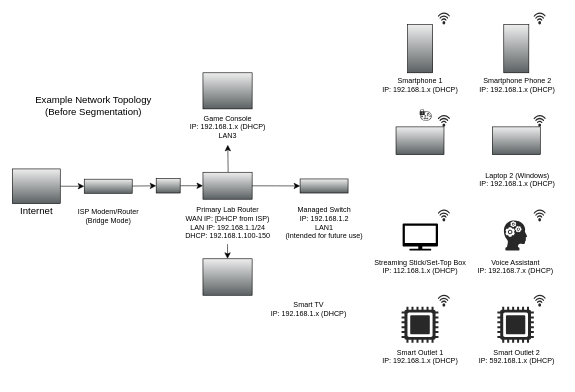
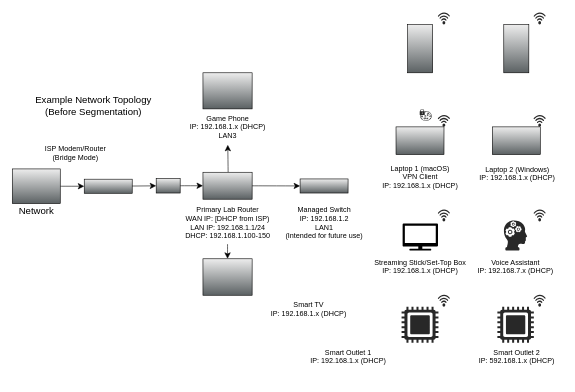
  <mxCell id="0" />
  <mxCell id="1" parent="0" />
- <mxCell id="2" value="&lt;div&gt;Game Console&lt;/div&gt;&lt;div&gt;IP: 192.168.1.x (DHCP)&lt;/div&gt;&lt;div&gt;LAN3&lt;/div&gt;" style="text;html=1;align=center;verticalAlign=middle;resizable=0;points=[];autosize=1;strokeColor=none;fillColor=none;" vertex="1" parent="1"><mxGeometry x="304" y="180.71" width="150" height="60" as="geometry" /></mxCell>
- <mxCell id="3" value="&lt;div&gt;Smartphone Phone 2&lt;/div&gt;&lt;div&gt;&lt;div&gt;IP: 192.168.1.x (DHCP)&lt;/div&gt;&lt;/div&gt;" style="text;html=1;align=center;verticalAlign=middle;resizable=0;points=[];autosize=1;strokeColor=none;fillColor=none;" vertex="1" parent="1"><mxGeometry x="786.75" y="120.5" width="150" height="40" as="geometry" /></mxCell>
- <mxCell id="4" value="&lt;div&gt;Smartphone 1&lt;/div&gt;&lt;div&gt;&lt;div&gt;IP: 192.168.1.x (DHCP)&lt;/div&gt;&lt;/div&gt;" style="text;html=1;align=center;verticalAlign=middle;resizable=0;points=[];autosize=1;strokeColor=none;fillColor=none;" vertex="1" parent="1"><mxGeometry x="625.25" y="120.5" width="150" height="40" as="geometry" /></mxCell>
- <mxCell id="6" value="&lt;div&gt;Laptop 2 (Windows)&lt;/div&gt;&lt;div&gt;&lt;div&gt;IP: 192.168.1.x (DHCP)&lt;/div&gt;&lt;br&gt;&lt;/div&gt;" style="text;html=1;align=center;verticalAlign=middle;resizable=0;points=[];autosize=1;strokeColor=none;fillColor=none;" vertex="1" parent="1"><mxGeometry x="786.75" y="276.21" width="150" height="60" as="geometry" /></mxCell>
+ <mxCell id="2" value="&lt;div&gt;Game Phone&lt;/div&gt;&lt;div&gt;IP: 192.168.1.x (DHCP)&lt;/div&gt;&lt;div&gt;LAN3&lt;/div&gt;" style="text;html=1;align=center;verticalAlign=middle;resizable=0;points=[];autosize=1;strokeColor=none;fillColor=none;" vertex="1" parent="1"><mxGeometry x="304" y="180.71" width="150" height="60" as="geometry" /></mxCell>
+ <mxCell id="5" value="Laptop 1 (macOS)&lt;div&gt;VPN Client&lt;/div&gt;&lt;div&gt;&lt;div&gt;IP: 192.168.1.x (DHCP)&lt;/div&gt;&lt;br&gt;&lt;/div&gt;" style="text;html=1;align=center;verticalAlign=middle;resizable=0;points=[];autosize=1;strokeColor=none;fillColor=none;" vertex="1" parent="1"><mxGeometry x="625.25" y="266.21" width="150" height="70" as="geometry" /></mxCell>
+ <mxCell id="6" value="&lt;div&gt;Laptop 2 (Windows)&lt;/div&gt;&lt;div&gt;&lt;div&gt;IP: 192.168.1.x (DHCP)&lt;/div&gt;&lt;br&gt;&lt;/div&gt;" style="text;html=1;align=center;verticalAlign=middle;resizable=0;points=[];autosize=1;strokeColor=none;fillColor=none;" vertex="1" parent="1"><mxGeometry x="786.75" y="266.21" width="150" height="60" as="geometry" /></mxCell>
  <mxCell id="7" value="&lt;div&gt;Smart TV&lt;/div&gt;&lt;div&gt;&lt;div&gt;IP: 192.168.1.x (DHCP)&lt;/div&gt;&lt;br&gt;&lt;/div&gt;" style="text;html=1;align=center;verticalAlign=middle;resizable=0;points=[];autosize=1;strokeColor=none;fillColor=none;" vertex="1" parent="1"><mxGeometry x="439" y="491.55" width="150" height="60" as="geometry" /></mxCell>
- <mxCell id="8" value="&lt;div&gt;Streaming Stick/Set-Top Box&lt;/div&gt;&lt;div&gt;&lt;div&gt;IP: 112.168.1.x (DHCP)&lt;/div&gt;&lt;br&gt;&lt;/div&gt;" style="text;html=1;align=center;verticalAlign=middle;resizable=0;points=[];autosize=1;strokeColor=none;fillColor=none;" vertex="1" parent="1"><mxGeometry x="610" y="421.21" width="180" height="60" as="geometry" /></mxCell>
+ <mxCell id="8" value="&lt;div&gt;Streaming Stick/Set-Top Box&lt;/div&gt;&lt;div&gt;&lt;div&gt;IP: 192.168.1.x (DHCP)&lt;/div&gt;&lt;br&gt;&lt;/div&gt;" style="text;html=1;align=center;verticalAlign=middle;resizable=0;points=[];autosize=1;strokeColor=none;fillColor=none;" vertex="1" parent="1"><mxGeometry x="610" y="421.21" width="180" height="60" as="geometry" /></mxCell>
  <mxCell id="9" value="&lt;div&gt;Voice Assistant&lt;/div&gt;&lt;div&gt;&lt;div&gt;IP: 192.168.7.x (DHCP)&lt;/div&gt;&lt;br&gt;&lt;/div&gt;" style="text;html=1;align=center;verticalAlign=middle;resizable=0;points=[];autosize=1;strokeColor=none;fillColor=none;" vertex="1" parent="1"><mxGeometry x="784.45" y="421.21" width="150" height="60" as="geometry" /></mxCell>
- <mxCell id="10" value="&lt;div&gt;Smart Outlet 1&lt;/div&gt;&lt;div&gt;&lt;div&gt;IP: 192.168.1.x (DHCP)&lt;/div&gt;&lt;br&gt;&lt;/div&gt;" style="text;html=1;align=center;verticalAlign=middle;resizable=0;points=[];autosize=1;strokeColor=none;fillColor=none;" vertex="1" parent="1"><mxGeometry x="625.25" y="570.71" width="150" height="60" as="geometry" /></mxCell>
+ <mxCell id="10" value="&lt;div&gt;Smart Outlet 1&lt;/div&gt;&lt;div&gt;&lt;div&gt;IP: 192.168.1.x (DHCP)&lt;/div&gt;&lt;br&gt;&lt;/div&gt;" style="text;html=1;align=center;verticalAlign=middle;resizable=0;points=[];autosize=1;strokeColor=none;fillColor=none;" vertex="1" parent="1"><mxGeometry x="505.25" y="570.71" width="150" height="60" as="geometry" /></mxCell>
  <mxCell id="11" value="&lt;div&gt;Smart Outlet 2&lt;/div&gt;&lt;div&gt;&lt;div&gt;IP: 592.168.1.x (DHCP)&lt;/div&gt;&lt;br&gt;&lt;/div&gt;" style="text;html=1;align=center;verticalAlign=middle;resizable=0;points=[];autosize=1;strokeColor=none;fillColor=none;" vertex="1" parent="1"><mxGeometry x="785.6" y="570.71" width="150" height="60" as="geometry" /></mxCell>
- <mxCell id="12" value="&lt;div&gt;ISP Modem/Router&lt;/div&gt;&lt;div&gt;(Bridge Mode)&lt;/div&gt;" style="text;html=1;align=center;verticalAlign=middle;resizable=0;points=[];autosize=1;strokeColor=none;fillColor=none;" vertex="1" parent="1"><mxGeometry x="115" y="338.59" width="130" height="40" as="geometry" /></mxCell>
+ <mxCell id="12" value="&lt;div&gt;ISP Modem/Router&lt;/div&gt;&lt;div&gt;(Bridge Mode)&lt;/div&gt;" style="text;html=1;align=center;verticalAlign=middle;resizable=0;points=[];autosize=1;strokeColor=none;fillColor=none;" vertex="1" parent="1"><mxGeometry x="60" y="233.59" width="130" height="40" as="geometry" /></mxCell>
  <mxCell id="13" value="" style="edgeStyle=none;curved=1;rounded=0;orthogonalLoop=1;jettySize=auto;html=1;fontSize=12;startSize=8;endSize=8;" edge="1" parent="1" source="14" target="28"><mxGeometry relative="1" as="geometry"><mxPoint x="418" y="450.71" as="targetPoint" /></mxGeometry></mxCell>
  <mxCell id="14" value="Primary Lab Router&lt;div&gt;WAN IP: [DHCP from ISP)&lt;/div&gt;&lt;div&gt;LAN IP: 192.168.1.1/24&lt;/div&gt;&lt;div&gt;DHCP: 192.168.1.100-150&lt;/div&gt;" style="text;html=1;align=center;verticalAlign=middle;resizable=0;points=[];autosize=1;strokeColor=none;fillColor=none;" vertex="1" parent="1"><mxGeometry x="299" y="336.21" width="160" height="70" as="geometry" /></mxCell>
  <mxCell id="15" value="&lt;div&gt;Managed Switch&lt;/div&gt;&lt;div&gt;IP: 192.168.1.2&lt;/div&gt;&lt;div&gt;LAN1&lt;/div&gt;&lt;div&gt;(Intended for future use)&lt;/div&gt;" style="text;html=1;align=center;verticalAlign=middle;resizable=0;points=[];autosize=1;strokeColor=none;fillColor=none;" vertex="1" parent="1"><mxGeometry x="465" y="336.21" width="150" height="70" as="geometry" /></mxCell>
- <mxCell id="16" value="Internet" style="text;html=1;align=center;verticalAlign=middle;resizable=0;points=[];autosize=1;strokeColor=none;fillColor=none;fontSize=16;" vertex="1" parent="1"><mxGeometry x="20" y="336.21" width="80" height="30" as="geometry" /></mxCell>
+ <mxCell id="16" value="Network" style="text;html=1;align=center;verticalAlign=middle;resizable=0;points=[];autosize=1;strokeColor=none;fillColor=none;fontSize=16;" vertex="1" parent="1"><mxGeometry x="20" y="336.21" width="80" height="30" as="geometry" /></mxCell>
  <mxCell id="17" value="&lt;div&gt;Example Network Topology&lt;/div&gt;(Before Segmentation)" style="text;html=1;align=center;verticalAlign=middle;resizable=0;points=[];autosize=1;strokeColor=none;fillColor=none;fontSize=16;" vertex="1" parent="1"><mxGeometry x="45" y="150.71" width="220" height="50" as="geometry" /></mxCell>
  <mxCell id="18" value="" style="edgeStyle=none;curved=1;rounded=0;orthogonalLoop=1;jettySize=auto;html=1;fontSize=12;startSize=8;endSize=8;" edge="1" parent="1" source="19" target="25"><mxGeometry relative="1" as="geometry" /></mxCell>
  <mxCell id="19" value="" style="shape=mxgraph.networks2.icon;aspect=fixed;fillColor=#EDEDED;strokeColor=#000000;gradientColor=#5B6163;network2IconShadow=1;network2bgFillColor=none;network2Icon=mxgraph.networks2.cloud;network2IconYOffset=-0.08;network2IconW=1.0;network2IconH=0.722;" vertex="1" parent="1"><mxGeometry x="20" y="280.84" width="80" height="57.75" as="geometry" /></mxCell>
  <mxCell id="20" value="" style="shape=mxgraph.networks2.icon;aspect=fixed;fillColor=#EDEDED;strokeColor=#000000;gradientColor=#5B6163;network2IconShadow=1;network2bgFillColor=none;network2Icon=mxgraph.networks2.gamepad;network2IconXOffset=0.0;network2IconYOffset=0.002;network2IconW=1.002;network2IconH=0.736;" vertex="1" parent="1"><mxGeometry x="338" y="120.5" width="82" height="60.21" as="geometry" /></mxCell>
  <mxCell id="21" value="" style="edgeStyle=none;curved=1;rounded=0;orthogonalLoop=1;jettySize=auto;html=1;fontSize=12;startSize=8;endSize=8;" edge="1" parent="1" source="46"><mxGeometry relative="1" as="geometry"><mxPoint x="540" y="309.709" as="targetPoint" /></mxGeometry></mxCell>
  <mxCell id="22" value="" style="edgeStyle=none;curved=1;rounded=0;orthogonalLoop=1;jettySize=auto;html=1;fontSize=12;startSize=8;endSize=8;" edge="1" parent="1" target="2"><mxGeometry relative="1" as="geometry"><mxPoint x="380.003" y="286.41" as="sourcePoint" /><mxPoint x="408.5" y="230.71" as="targetPoint" /></mxGeometry></mxCell>
  <mxCell id="23" value="" style="fillColorStyles=neutralFill;neutralFill=#9DA6A8;shape=mxgraph.networks2.icon;aspect=fixed;fillColor=#EDEDED;strokeColor=#000000;gradientColor=#5B6163;network2IconShadow=1;network2bgFillColor=none;network2Icon=mxgraph.networks2.router;network2IconXOffset=0.0;network2IconYOffset=-0.114;network2IconW=1;network2IconH=0.548;" vertex="1" parent="1"><mxGeometry x="338" y="286.41" width="82" height="44.97" as="geometry" /></mxCell>
  <mxCell id="24" value="" style="edgeStyle=none;curved=1;rounded=0;orthogonalLoop=1;jettySize=auto;html=1;fontSize=12;startSize=8;endSize=8;" edge="1" parent="1" source="27" target="23"><mxGeometry relative="1" as="geometry" /></mxCell>
  <mxCell id="25" value="" style="fillColorStyles=neutralFill;neutralFill=#9DA6A8;shape=mxgraph.networks2.icon;aspect=fixed;fillColor=#EDEDED;strokeColor=#000000;gradientColor=#5B6163;network2IconShadow=1;network2bgFillColor=none;network2Icon=mxgraph.networks2.modem;network2IconYOffset=0.013;network2IconW=1;network2IconH=0.294;" vertex="1" parent="1"><mxGeometry x="140" y="297.97" width="80" height="23.5" as="geometry" /></mxCell>
  <mxCell id="26" value="" style="edgeStyle=none;curved=1;rounded=0;orthogonalLoop=1;jettySize=auto;html=1;fontSize=12;startSize=8;endSize=8;" edge="1" parent="1" source="25" target="27"><mxGeometry relative="1" as="geometry"><mxPoint x="260" y="309.71" as="sourcePoint" /><mxPoint x="378" y="309.71" as="targetPoint" /></mxGeometry></mxCell>
  <mxCell id="27" value="" style="shape=mxgraph.networks2.icon;aspect=fixed;fillColor=#EDEDED;strokeColor=#000000;gradientColor=#5B6163;network2IconShadow=1;network2bgFillColor=none;network2Icon=mxgraph.networks2.firewall;network2IconXOffset=0.0;network2IconYOffset=0.0;network2IconW=1;network2IconH=0.608;" vertex="1" parent="1"><mxGeometry x="260" y="296.73" width="40" height="24.32" as="geometry" /></mxCell>
  <mxCell id="28" value="" style="shape=mxgraph.networks2.icon;aspect=fixed;fillColor=#EDEDED;strokeColor=#000000;gradientColor=#5B6163;network2IconShadow=1;network2bgFillColor=none;network2Icon=mxgraph.networks2.monitor;network2IconYOffset=-0.009;network2IconW=1;network2IconH=0.742;" vertex="1" parent="1"><mxGeometry x="338" y="430.71" width="82" height="60.84" as="geometry" /></mxCell>
  <mxCell id="29" value="" style="shape=mxgraph.networks2.icon;aspect=fixed;fillColor=#EDEDED;strokeColor=#000000;gradientColor=#5B6163;network2IconShadow=1;network2bgFillColor=none;network2Icon=mxgraph.networks2.mobile_phone;network2IconXOffset=0.005;network2IconW=0.53;network2IconH=1.02;" vertex="1" parent="1"><mxGeometry x="679.35" y="40" width="41.8" height="80.5" as="geometry" /></mxCell>
  <mxCell id="30" value="" style="shape=mxgraph.networks2.icon;aspect=fixed;fillColor=#EDEDED;strokeColor=#000000;gradientColor=#5B6163;network2IconShadow=1;network2bgFillColor=none;network2Icon=mxgraph.networks2.mobile_phone;network2IconXOffset=0.005;network2IconW=0.53;network2IconH=1.02;" vertex="1" parent="1"><mxGeometry x="839.7" y="40" width="41.8" height="80.5" as="geometry" /></mxCell>
  <mxCell id="31" value="" style="shape=mxgraph.networks2.icon;aspect=fixed;fillColor=#EDEDED;strokeColor=#000000;gradientColor=#5B6163;network2IconShadow=1;network2bgFillColor=none;network2Icon=mxgraph.networks2.laptop;network2IconW=1;network2IconH=0.573;rotation=0;" vertex="1" parent="1"><mxGeometry x="660" y="210.71" width="80" height="46.16" as="geometry" /></mxCell>
  <mxCell id="32" value="" style="shape=mxgraph.networks2.icon;aspect=fixed;fillColor=#EDEDED;strokeColor=#000000;gradientColor=#5B6163;network2IconShadow=1;network2bgFillColor=none;network2Icon=mxgraph.networks2.laptop;network2IconW=1;network2IconH=0.573;rotation=0;" vertex="1" parent="1"><mxGeometry x="820.6" y="210.71" width="80" height="46.16" as="geometry" /></mxCell>
  <mxCell id="33" value="" style="verticalLabelPosition=bottom;sketch=0;html=1;fillColor=#282828;strokeColor=none;verticalAlign=top;pointerEvents=1;align=center;shape=mxgraph.cisco_safe.technology_icons.icon24;" vertex="1" parent="1"><mxGeometry x="669.25" y="510.71" width="61.5" height="60" as="geometry" /></mxCell>
  <mxCell id="34" value="" style="verticalLabelPosition=bottom;sketch=0;html=1;fillColor=#282828;strokeColor=none;verticalAlign=top;pointerEvents=1;align=center;shape=mxgraph.cisco_safe.technology_icons.icon24;" vertex="1" parent="1"><mxGeometry x="829.05" y="510.71" width="60.8" height="60" as="geometry" /></mxCell>
  <mxCell id="35" value="" style="verticalLabelPosition=bottom;sketch=0;html=1;fillColor=#282828;strokeColor=none;verticalAlign=top;pointerEvents=1;align=center;shape=mxgraph.cisco_safe.security_icons.vpn;rotation=0;" vertex="1" parent="1"><mxGeometry x="699.5" y="180.71" width="20" height="20" as="geometry" /></mxCell>
  <mxCell id="36" value="" style="verticalLabelPosition=bottom;sketch=0;html=1;fillColor=#282828;strokeColor=none;verticalAlign=top;pointerEvents=1;align=center;shape=mxgraph.cisco_safe.technology_icons.icon26;rotation=0;" vertex="1" parent="1"><mxGeometry x="729.75" y="190.71" width="20" height="20" as="geometry" /></mxCell>
  <mxCell id="37" value="" style="verticalLabelPosition=bottom;sketch=0;html=1;fillColor=#282828;strokeColor=none;verticalAlign=top;pointerEvents=1;align=center;shape=mxgraph.cisco_safe.technology_icons.icon26;rotation=0;" vertex="1" parent="1"><mxGeometry x="729.75" y="20" width="20" height="20" as="geometry" /></mxCell>
  <mxCell id="38" value="" style="verticalLabelPosition=bottom;sketch=0;html=1;fillColor=#282828;strokeColor=none;verticalAlign=top;pointerEvents=1;align=center;shape=mxgraph.cisco_safe.technology_icons.icon26;rotation=0;" vertex="1" parent="1"><mxGeometry x="889.5" y="20" width="20" height="20" as="geometry" /></mxCell>
  <mxCell id="39" value="" style="verticalLabelPosition=bottom;sketch=0;html=1;fillColor=#282828;strokeColor=none;verticalAlign=top;pointerEvents=1;align=center;shape=mxgraph.cisco_safe.technology_icons.icon26;rotation=0;" vertex="1" parent="1"><mxGeometry x="889.5" y="190.71" width="20" height="20" as="geometry" /></mxCell>
  <mxCell id="40" value="" style="verticalLabelPosition=bottom;sketch=0;html=1;fillColor=#282828;strokeColor=none;verticalAlign=top;pointerEvents=1;align=center;shape=mxgraph.cisco_safe.technology_icons.icon26;rotation=0;" vertex="1" parent="1"><mxGeometry x="889.5" y="348.59" width="20" height="20" as="geometry" /></mxCell>
  <mxCell id="41" value="" style="verticalLabelPosition=bottom;sketch=0;html=1;fillColor=#282828;strokeColor=none;verticalAlign=top;pointerEvents=1;align=center;shape=mxgraph.cisco_safe.technology_icons.icon26;rotation=0;" vertex="1" parent="1"><mxGeometry x="889.5" y="490.71" width="20" height="20" as="geometry" /></mxCell>
  <mxCell id="42" value="" style="verticalLabelPosition=bottom;sketch=0;html=1;fillColor=#282828;strokeColor=none;verticalAlign=top;pointerEvents=1;align=center;shape=mxgraph.cisco_safe.technology_icons.icon26;rotation=0;" vertex="1" parent="1"><mxGeometry x="729.75" y="490.71" width="20" height="20" as="geometry" /></mxCell>
  <mxCell id="43" value="" style="verticalLabelPosition=bottom;sketch=0;html=1;fillColor=#282828;strokeColor=none;verticalAlign=top;pointerEvents=1;align=center;shape=mxgraph.cisco_safe.technology_icons.icon26;rotation=0;" vertex="1" parent="1"><mxGeometry x="729.75" y="348.59" width="20" height="20" as="geometry" /></mxCell>
  <mxCell id="44" value="" style="verticalLabelPosition=bottom;sketch=0;html=1;fillColor=#282828;strokeColor=none;verticalAlign=top;pointerEvents=1;align=center;shape=mxgraph.cisco_safe.security_icons.icon15;" vertex="1" parent="1"><mxGeometry x="839.7" y="366.71" width="39.5" height="50" as="geometry" /></mxCell>
  <mxCell id="45" value="" style="edgeStyle=none;curved=1;rounded=0;orthogonalLoop=1;jettySize=auto;html=1;fontSize=12;startSize=8;endSize=8;" edge="1" parent="1" source="23" target="46"><mxGeometry relative="1" as="geometry"><mxPoint x="420" y="308.71" as="sourcePoint" /><mxPoint x="540" y="309.709" as="targetPoint" /></mxGeometry></mxCell>
  <mxCell id="46" value="" style="fillColorStyles=neutralFill;neutralFill=#9DA6A8;shape=mxgraph.networks2.icon;aspect=fixed;fillColor=#EDEDED;strokeColor=#000000;gradientColor=#5B6163;network2IconShadow=1;network2bgFillColor=none;network2Icon=mxgraph.networks2.hub;network2IconXOffset=0.0;network2IconYOffset=0.013;network2IconW=1;network2IconH=0.294;" vertex="1" parent="1"><mxGeometry x="500" y="297.55" width="80" height="23.5" as="geometry" /></mxCell>
  <mxCell id="47" value="" style="sketch=0;pointerEvents=1;shadow=0;dashed=0;html=1;strokeColor=none;fillColor=#000000;labelPosition=center;verticalLabelPosition=bottom;verticalAlign=top;outlineConnect=0;align=center;shape=mxgraph.office.devices.tv;" vertex="1" parent="1"><mxGeometry x="671" y="372" width="59" height="45" as="geometry" /></mxCell>
